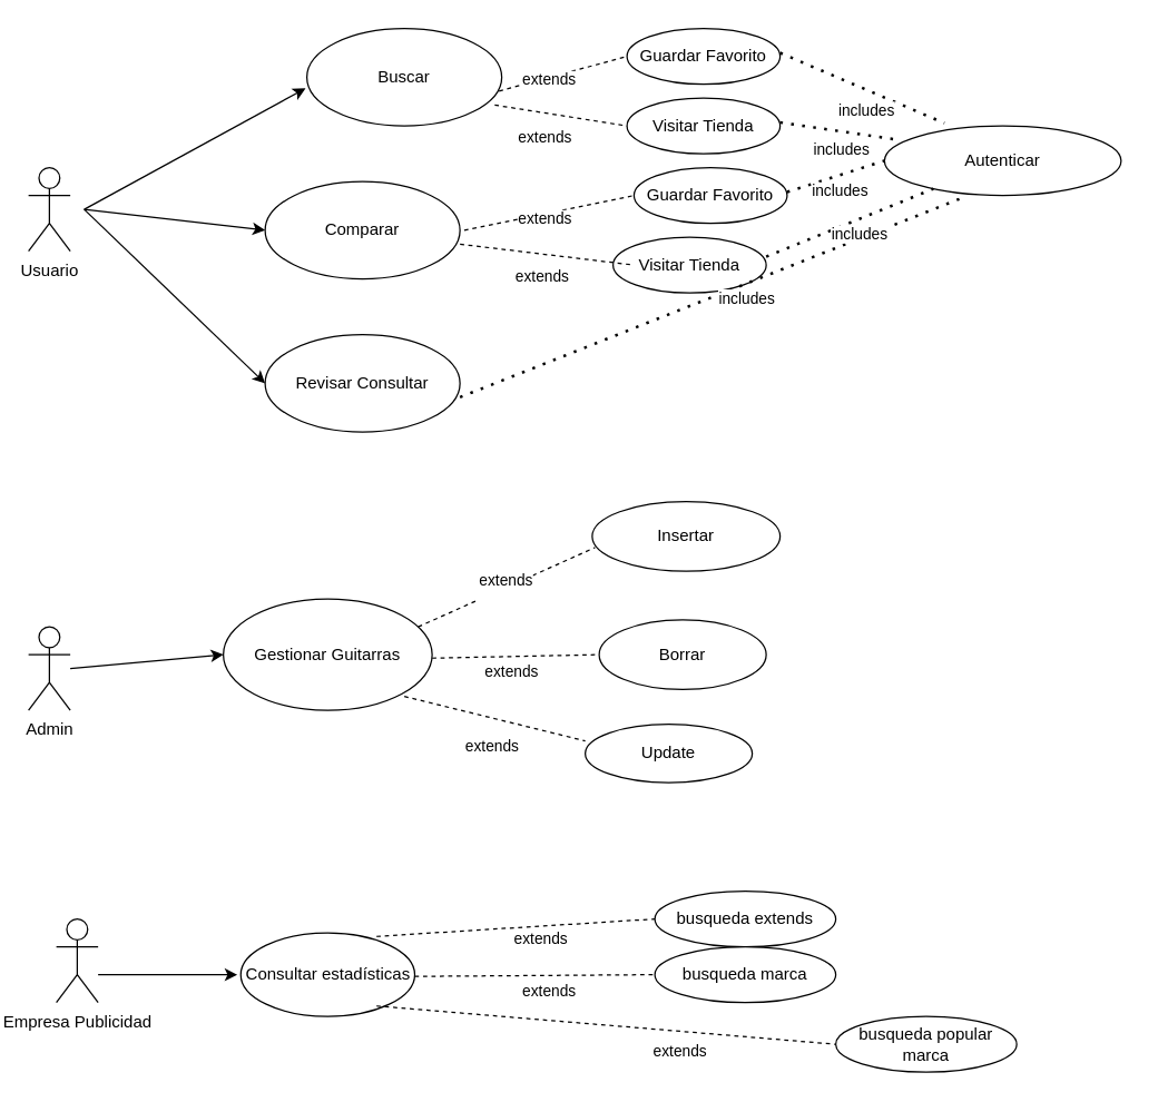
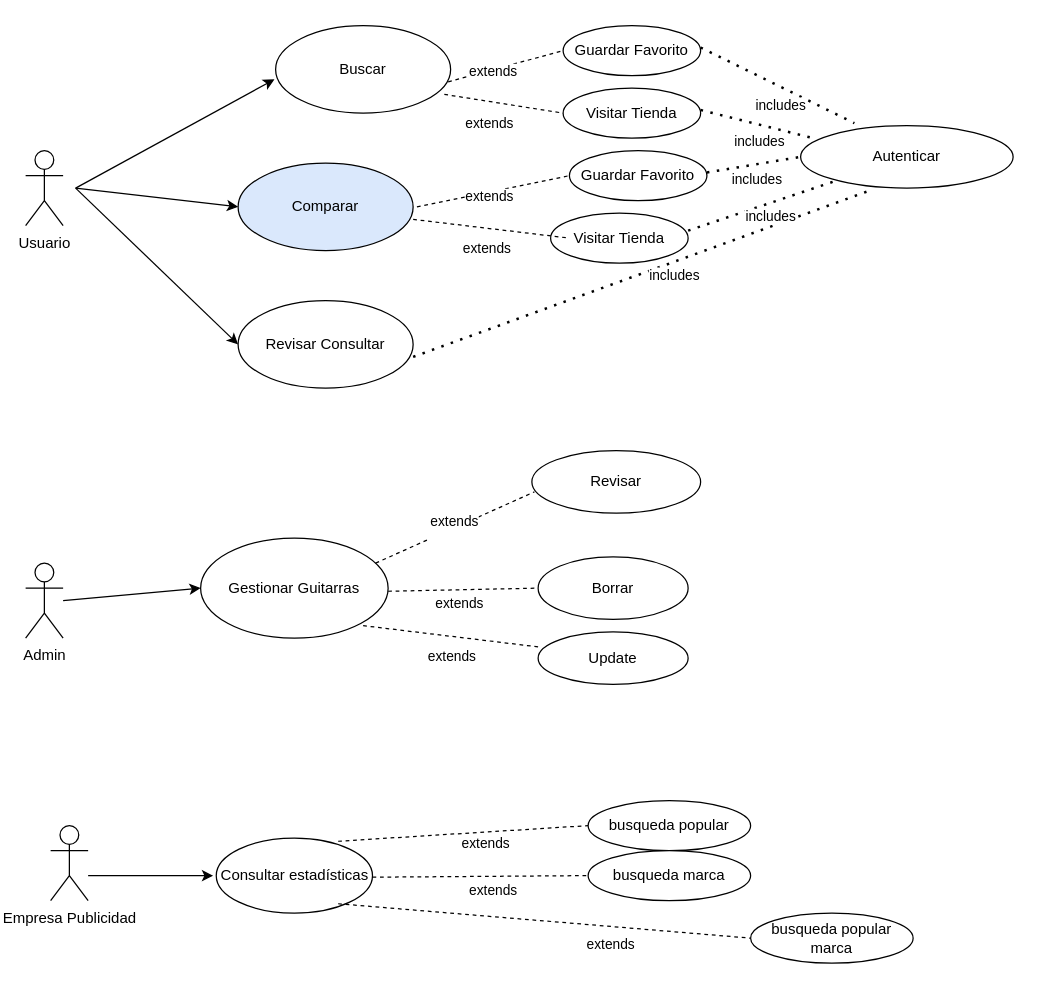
  <mxCell id="0" />
  <mxCell id="1" parent="0" />
  <mxCell id="2" value="Usuario" style="shape=umlActor;verticalLabelPosition=bottom;verticalAlign=top;html=1;" vertex="1" parent="1"><mxGeometry x="20" y="120" width="30" height="60" as="geometry" /></mxCell>
  <mxCell id="3" value="Buscar" style="ellipse;whiteSpace=wrap;html=1;" vertex="1" parent="1"><mxGeometry x="220" y="20" width="140" height="70" as="geometry" /></mxCell>
  <mxCell id="4" value="" style="endArrow=classic;html=1;rounded=0;entryX=-0.007;entryY=0.614;entryDx=0;entryDy=0;entryPerimeter=0;" edge="1" parent="1" target="3"><mxGeometry width="50" height="50" relative="1" as="geometry"><mxPoint x="60" y="150" as="sourcePoint" /><mxPoint x="110" y="100" as="targetPoint" /></mxGeometry></mxCell>
- <mxCell id="5" value="Comparar" style="ellipse;whiteSpace=wrap;html=1;" vertex="1" parent="1"><mxGeometry x="190" y="130" width="140" height="70" as="geometry" /></mxCell>
+ <mxCell id="5" value="Comparar" style="ellipse;whiteSpace=wrap;html=1;fillColor=#dae8fc;" vertex="1" parent="1"><mxGeometry x="190" y="130" width="140" height="70" as="geometry" /></mxCell>
  <mxCell id="6" value="Revisar Consultar" style="ellipse;whiteSpace=wrap;html=1;" vertex="1" parent="1"><mxGeometry x="190" y="240" width="140" height="70" as="geometry" /></mxCell>
  <mxCell id="7" value="" style="endArrow=classic;html=1;rounded=0;entryX=0;entryY=0.5;entryDx=0;entryDy=0;" edge="1" parent="1" target="5"><mxGeometry width="50" height="50" relative="1" as="geometry"><mxPoint x="60" y="150" as="sourcePoint" /><mxPoint x="120" y="110" as="targetPoint" /></mxGeometry></mxCell>
  <mxCell id="8" value="" style="endArrow=classic;html=1;rounded=0;entryX=0;entryY=0.5;entryDx=0;entryDy=0;" edge="1" parent="1" target="6"><mxGeometry width="50" height="50" relative="1" as="geometry"><mxPoint x="60" y="150" as="sourcePoint" /><mxPoint x="110" y="100" as="targetPoint" /></mxGeometry></mxCell>
  <mxCell id="9" value="" style="endArrow=none;dashed=1;html=1;rounded=0;exitX=0.986;exitY=0.643;exitDx=0;exitDy=0;exitPerimeter=0;" edge="1" parent="1" source="3"><mxGeometry width="50" height="50" relative="1" as="geometry"><mxPoint x="410" y="50" as="sourcePoint" /><mxPoint x="450" y="40" as="targetPoint" /></mxGeometry></mxCell>
  <mxCell id="10" value="extends&lt;div&gt;&lt;br&gt;&lt;/div&gt;" style="edgeLabel;html=1;align=center;verticalAlign=middle;resizable=0;points=[];" vertex="1" connectable="0" parent="9"><mxGeometry x="0.546" y="-3" relative="1" as="geometry"><mxPoint x="-37" y="15" as="offset" /></mxGeometry></mxCell>
  <mxCell id="11" value="" style="endArrow=none;dashed=1;html=1;rounded=0;exitX=0.964;exitY=0.786;exitDx=0;exitDy=0;exitPerimeter=0;" edge="1" parent="1" source="3"><mxGeometry width="50" height="50" relative="1" as="geometry"><mxPoint x="404" y="70" as="sourcePoint" /><mxPoint x="450" y="90" as="targetPoint" /></mxGeometry></mxCell>
  <mxCell id="12" value="extends&lt;div&gt;&lt;br&gt;&lt;/div&gt;" style="edgeLabel;html=1;align=center;verticalAlign=middle;resizable=0;points=[];" vertex="1" connectable="0" parent="11"><mxGeometry x="0.546" y="-3" relative="1" as="geometry"><mxPoint x="-37" y="15" as="offset" /></mxGeometry></mxCell>
  <mxCell id="13" value="Guardar Favorito" style="ellipse;whiteSpace=wrap;html=1;" vertex="1" parent="1"><mxGeometry x="450" y="20" width="110" height="40" as="geometry" /></mxCell>
  <mxCell id="14" value="Visitar Tienda" style="ellipse;whiteSpace=wrap;html=1;" vertex="1" parent="1"><mxGeometry x="450" y="70" width="110" height="40" as="geometry" /></mxCell>
  <mxCell id="15" value="Guardar Favorito" style="ellipse;whiteSpace=wrap;html=1;" vertex="1" parent="1"><mxGeometry x="455.04" y="120" width="110" height="40" as="geometry" /></mxCell>
  <mxCell id="16" value="Visitar Tienda" style="ellipse;whiteSpace=wrap;html=1;" vertex="1" parent="1"><mxGeometry x="440" y="170" width="110" height="40" as="geometry" /></mxCell>
  <mxCell id="17" value="" style="endArrow=none;dashed=1;html=1;rounded=0;exitX=0.964;exitY=0.786;exitDx=0;exitDy=0;exitPerimeter=0;" edge="1" parent="1"><mxGeometry width="50" height="50" relative="1" as="geometry"><mxPoint x="330.04" y="175" as="sourcePoint" /><mxPoint x="455.04" y="190" as="targetPoint" /></mxGeometry></mxCell>
  <mxCell id="18" value="extends&lt;div&gt;&lt;br&gt;&lt;/div&gt;" style="edgeLabel;html=1;align=center;verticalAlign=middle;resizable=0;points=[];" vertex="1" connectable="0" parent="17"><mxGeometry x="0.546" y="-3" relative="1" as="geometry"><mxPoint x="-37" y="15" as="offset" /></mxGeometry></mxCell>
  <mxCell id="19" value="" style="endArrow=none;dashed=1;html=1;rounded=0;exitX=0.986;exitY=0.643;exitDx=0;exitDy=0;exitPerimeter=0;" edge="1" parent="1"><mxGeometry width="50" height="50" relative="1" as="geometry"><mxPoint x="333.04" y="165" as="sourcePoint" /><mxPoint x="455.04" y="140" as="targetPoint" /></mxGeometry></mxCell>
  <mxCell id="20" value="extends&lt;div&gt;&lt;br&gt;&lt;/div&gt;" style="edgeLabel;html=1;align=center;verticalAlign=middle;resizable=0;points=[];" vertex="1" connectable="0" parent="19"><mxGeometry x="0.546" y="-3" relative="1" as="geometry"><mxPoint x="-37" y="15" as="offset" /></mxGeometry></mxCell>
  <mxCell id="21" value="" style="endArrow=none;dashed=1;html=1;dashPattern=1 3;strokeWidth=2;rounded=0;entryX=0.324;entryY=1.04;entryDx=0;entryDy=0;entryPerimeter=0;" edge="1" parent="1" target="23"><mxGeometry width="50" height="50" relative="1" as="geometry"><mxPoint x="330" y="285" as="sourcePoint" /><mxPoint x="640" y="210" as="targetPoint" /></mxGeometry></mxCell>
  <mxCell id="22" value="includes" style="edgeLabel;html=1;align=center;verticalAlign=middle;resizable=0;points=[];" vertex="1" connectable="0" parent="21"><mxGeometry x="0.157" y="-5" relative="1" as="geometry"><mxPoint x="-5" y="7" as="offset" /></mxGeometry></mxCell>
- <mxCell id="23" value="Autenticar" style="ellipse;whiteSpace=wrap;html=1;" vertex="1" parent="1"><mxGeometry x="635" y="90" width="170" height="50" as="geometry" /></mxCell>
+ <mxCell id="23" value="Autenticar" style="ellipse;whiteSpace=wrap;html=1;" vertex="1" parent="1"><mxGeometry x="640" y="100" width="170" height="50" as="geometry" /></mxCell>
  <mxCell id="24" value="" style="endArrow=none;dashed=1;html=1;dashPattern=1 3;strokeWidth=2;rounded=0;entryX=0.253;entryY=-0.04;entryDx=0;entryDy=0;entryPerimeter=0;" edge="1" parent="1" target="23"><mxGeometry width="50" height="50" relative="1" as="geometry"><mxPoint x="560" y="37.5" as="sourcePoint" /><mxPoint x="730" y="42.5" as="targetPoint" /></mxGeometry></mxCell>
  <mxCell id="25" value="includes" style="edgeLabel;html=1;align=center;verticalAlign=middle;resizable=0;points=[];" vertex="1" connectable="0" parent="24"><mxGeometry x="0.157" y="-5" relative="1" as="geometry"><mxPoint x="-5" y="7" as="offset" /></mxGeometry></mxCell>
  <mxCell id="26" value="" style="endArrow=none;dashed=1;html=1;dashPattern=1 3;strokeWidth=2;rounded=0;entryX=0.059;entryY=0.2;entryDx=0;entryDy=0;entryPerimeter=0;" edge="1" parent="1" target="23"><mxGeometry width="50" height="50" relative="1" as="geometry"><mxPoint x="560" y="87.5" as="sourcePoint" /><mxPoint x="730" y="92.5" as="targetPoint" /></mxGeometry></mxCell>
  <mxCell id="27" value="includes" style="edgeLabel;html=1;align=center;verticalAlign=middle;resizable=0;points=[];" vertex="1" connectable="0" parent="26"><mxGeometry x="0.157" y="-5" relative="1" as="geometry"><mxPoint x="-5" y="7" as="offset" /></mxGeometry></mxCell>
  <mxCell id="28" value="" style="endArrow=none;dashed=1;html=1;dashPattern=1 3;strokeWidth=2;rounded=0;exitX=1;exitY=0.35;exitDx=0;exitDy=0;exitPerimeter=0;" edge="1" parent="1" source="16" target="23"><mxGeometry width="50" height="50" relative="1" as="geometry"><mxPoint x="565.04" y="192.5" as="sourcePoint" /><mxPoint x="650" y="190" as="targetPoint" /></mxGeometry></mxCell>
  <mxCell id="29" value="includes" style="edgeLabel;html=1;align=center;verticalAlign=middle;resizable=0;points=[];" vertex="1" connectable="0" parent="28"><mxGeometry x="0.157" y="-5" relative="1" as="geometry"><mxPoint x="-5" y="7" as="offset" /></mxGeometry></mxCell>
  <mxCell id="30" value="" style="endArrow=none;dashed=1;html=1;dashPattern=1 3;strokeWidth=2;rounded=0;entryX=0;entryY=0.5;entryDx=0;entryDy=0;" edge="1" parent="1" target="23"><mxGeometry width="50" height="50" relative="1" as="geometry"><mxPoint x="565.04" y="137.5" as="sourcePoint" /><mxPoint x="735.04" y="142.5" as="targetPoint" /></mxGeometry></mxCell>
  <mxCell id="31" value="includes" style="edgeLabel;html=1;align=center;verticalAlign=middle;resizable=0;points=[];" vertex="1" connectable="0" parent="30"><mxGeometry x="0.157" y="-5" relative="1" as="geometry"><mxPoint x="-5" y="7" as="offset" /></mxGeometry></mxCell>
  <mxCell id="32" value="Admin" style="shape=umlActor;verticalLabelPosition=bottom;verticalAlign=top;html=1;outlineConnect=0;" vertex="1" parent="1"><mxGeometry x="20" y="450" width="30" height="60" as="geometry" /></mxCell>
  <mxCell id="33" value="Gestionar Guitarras" style="ellipse;whiteSpace=wrap;html=1;" vertex="1" parent="1"><mxGeometry x="160" y="430" width="150" height="80" as="geometry" /></mxCell>
  <mxCell id="34" value="" style="endArrow=classic;html=1;rounded=0;entryX=0;entryY=0.5;entryDx=0;entryDy=0;" edge="1" parent="1" target="33"><mxGeometry width="50" height="50" relative="1" as="geometry"><mxPoint x="50" y="480" as="sourcePoint" /><mxPoint x="100" y="430" as="targetPoint" /></mxGeometry></mxCell>
  <mxCell id="35" value="" style="endArrow=none;dashed=1;html=1;rounded=0;exitX=0.964;exitY=0.786;exitDx=0;exitDy=0;exitPerimeter=0;entryX=0.015;entryY=0.66;entryDx=0;entryDy=0;entryPerimeter=0;" edge="1" parent="1" target="41"><mxGeometry width="50" height="50" relative="1" as="geometry"><mxPoint x="300" y="450" as="sourcePoint" /><mxPoint x="410" y="430" as="targetPoint" /></mxGeometry></mxCell>
  <mxCell id="36" value="extends&lt;div&gt;&lt;br&gt;&lt;/div&gt;" style="edgeLabel;html=1;align=center;verticalAlign=middle;resizable=0;points=[];" vertex="1" connectable="0" parent="35"><mxGeometry x="0.546" y="-3" relative="1" as="geometry"><mxPoint x="-37" y="15" as="offset" /></mxGeometry></mxCell>
  <mxCell id="37" value="" style="endArrow=none;dashed=1;html=1;rounded=0;exitX=0.964;exitY=0.786;exitDx=0;exitDy=0;exitPerimeter=0;entryX=0;entryY=0.5;entryDx=0;entryDy=0;" edge="1" parent="1" target="42"><mxGeometry width="50" height="50" relative="1" as="geometry"><mxPoint x="310" y="472.5" as="sourcePoint" /><mxPoint x="410" y="473" as="targetPoint" /></mxGeometry></mxCell>
  <mxCell id="38" value="extends&lt;div&gt;&lt;br&gt;&lt;/div&gt;" style="edgeLabel;html=1;align=center;verticalAlign=middle;resizable=0;points=[];" vertex="1" connectable="0" parent="37"><mxGeometry x="0.546" y="-3" relative="1" as="geometry"><mxPoint x="-37" y="15" as="offset" /></mxGeometry></mxCell>
  <mxCell id="39" value="" style="endArrow=none;dashed=1;html=1;rounded=0;exitX=0.964;exitY=0.786;exitDx=0;exitDy=0;exitPerimeter=0;entryX=0;entryY=0.286;entryDx=0;entryDy=0;entryPerimeter=0;" edge="1" parent="1" target="43"><mxGeometry width="50" height="50" relative="1" as="geometry"><mxPoint x="290" y="500" as="sourcePoint" /><mxPoint x="400" y="520" as="targetPoint" /></mxGeometry></mxCell>
  <mxCell id="40" value="extends&lt;div&gt;&lt;br&gt;&lt;/div&gt;" style="edgeLabel;html=1;align=center;verticalAlign=middle;resizable=0;points=[];" vertex="1" connectable="0" parent="39"><mxGeometry x="0.546" y="-3" relative="1" as="geometry"><mxPoint x="-37" y="15" as="offset" /></mxGeometry></mxCell>
- <mxCell id="41" value="Insertar" style="ellipse;whiteSpace=wrap;html=1;" vertex="1" parent="1"><mxGeometry x="425" y="360" width="135" height="50" as="geometry" /></mxCell>
+ <mxCell id="41" value="Revisar" style="ellipse;whiteSpace=wrap;html=1;" vertex="1" parent="1"><mxGeometry x="425" y="360" width="135" height="50" as="geometry" /></mxCell>
  <mxCell id="42" value="Borrar" style="ellipse;whiteSpace=wrap;html=1;" vertex="1" parent="1"><mxGeometry x="430" y="445" width="120" height="50" as="geometry" /></mxCell>
- <mxCell id="43" value="Update" style="ellipse;whiteSpace=wrap;html=1;" vertex="1" parent="1"><mxGeometry x="420" y="520" width="120" height="42" as="geometry" /></mxCell>
+ <mxCell id="43" value="Update" style="ellipse;whiteSpace=wrap;html=1;" vertex="1" parent="1"><mxGeometry x="430" y="505" width="120" height="42" as="geometry" /></mxCell>
  <mxCell id="44" value="Empresa Publicidad" style="shape=umlActor;verticalLabelPosition=bottom;verticalAlign=top;html=1;outlineConnect=0;" vertex="1" parent="1"><mxGeometry x="40" y="660" width="30" height="60" as="geometry" /></mxCell>
  <mxCell id="45" value="" style="endArrow=classic;html=1;rounded=0;" edge="1" parent="1"><mxGeometry width="50" height="50" relative="1" as="geometry"><mxPoint x="70" y="700" as="sourcePoint" /><mxPoint x="170" y="700" as="targetPoint" /></mxGeometry></mxCell>
  <mxCell id="46" value="Consultar estadísticas" style="ellipse;whiteSpace=wrap;html=1;" vertex="1" parent="1"><mxGeometry x="172.5" y="670" width="125" height="60" as="geometry" /></mxCell>
  <mxCell id="47" value="" style="endArrow=none;dashed=1;html=1;rounded=0;exitX=0.964;exitY=0.786;exitDx=0;exitDy=0;exitPerimeter=0;" edge="1" parent="1"><mxGeometry width="50" height="50" relative="1" as="geometry"><mxPoint x="270" y="672.5" as="sourcePoint" /><mxPoint x="470" y="660" as="targetPoint" /></mxGeometry></mxCell>
  <mxCell id="48" value="extends&lt;div&gt;&lt;br&gt;&lt;/div&gt;" style="edgeLabel;html=1;align=center;verticalAlign=middle;resizable=0;points=[];" vertex="1" connectable="0" parent="47"><mxGeometry x="0.546" y="-3" relative="1" as="geometry"><mxPoint x="-37" y="15" as="offset" /></mxGeometry></mxCell>
  <mxCell id="49" value="" style="endArrow=none;dashed=1;html=1;rounded=0;exitX=0.964;exitY=0.786;exitDx=0;exitDy=0;exitPerimeter=0;" edge="1" parent="1"><mxGeometry width="50" height="50" relative="1" as="geometry"><mxPoint x="297.5" y="701.25" as="sourcePoint" /><mxPoint x="470" y="700" as="targetPoint" /></mxGeometry></mxCell>
  <mxCell id="50" value="extends&lt;div&gt;&lt;br&gt;&lt;/div&gt;" style="edgeLabel;html=1;align=center;verticalAlign=middle;resizable=0;points=[];" vertex="1" connectable="0" parent="49"><mxGeometry x="0.546" y="-3" relative="1" as="geometry"><mxPoint x="-37" y="15" as="offset" /></mxGeometry></mxCell>
  <mxCell id="51" value="" style="endArrow=none;dashed=1;html=1;rounded=0;exitX=0.964;exitY=0.786;exitDx=0;exitDy=0;exitPerimeter=0;entryX=0;entryY=0.5;entryDx=0;entryDy=0;" edge="1" parent="1" target="55"><mxGeometry width="50" height="50" relative="1" as="geometry"><mxPoint x="270" y="722.5" as="sourcePoint" /><mxPoint x="460" y="770" as="targetPoint" /></mxGeometry></mxCell>
  <mxCell id="52" value="extends&lt;div&gt;&lt;br&gt;&lt;/div&gt;" style="edgeLabel;html=1;align=center;verticalAlign=middle;resizable=0;points=[];" vertex="1" connectable="0" parent="51"><mxGeometry x="0.546" y="-3" relative="1" as="geometry"><mxPoint x="-37" y="15" as="offset" /></mxGeometry></mxCell>
- <mxCell id="53" value="busqueda extends" style="ellipse;whiteSpace=wrap;html=1;" vertex="1" parent="1"><mxGeometry x="470" y="640" width="130" height="40" as="geometry" /></mxCell>
+ <mxCell id="53" value="busqueda popular" style="ellipse;whiteSpace=wrap;html=1;" vertex="1" parent="1"><mxGeometry x="470" y="640" width="130" height="40" as="geometry" /></mxCell>
  <mxCell id="54" value="busqueda marca" style="ellipse;whiteSpace=wrap;html=1;" vertex="1" parent="1"><mxGeometry x="470" y="680" width="130" height="40" as="geometry" /></mxCell>
  <mxCell id="55" value="busqueda popular&lt;div&gt;marca&lt;/div&gt;" style="ellipse;whiteSpace=wrap;html=1;" vertex="1" parent="1"><mxGeometry x="600" y="730" width="130" height="40" as="geometry" /></mxCell>
